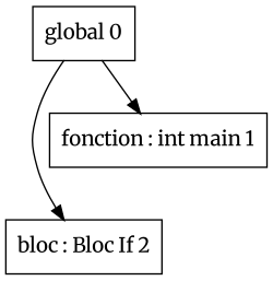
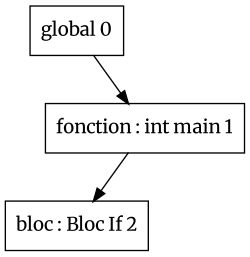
  digraph {
    fontname=Merriweather
    node [fontname=Merriweather shape=record]
    edge [fontname=Merriweather]
    n1 [label="{ bloc : Bloc If  2\n	}"]
    n2 [label="{ fonction : int main 1\n	}"]
    n3 [label="{ global 0\n	}"]
-   n3 -> n1
+   n2 -> n1
    n3 -> n2
  }
